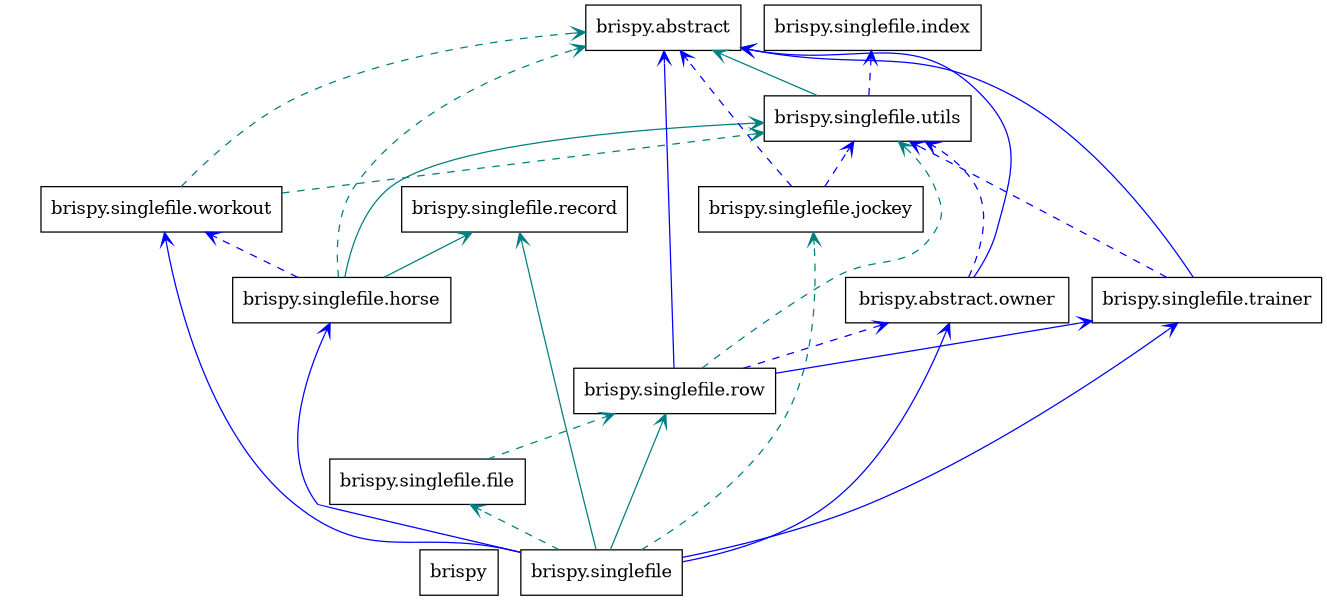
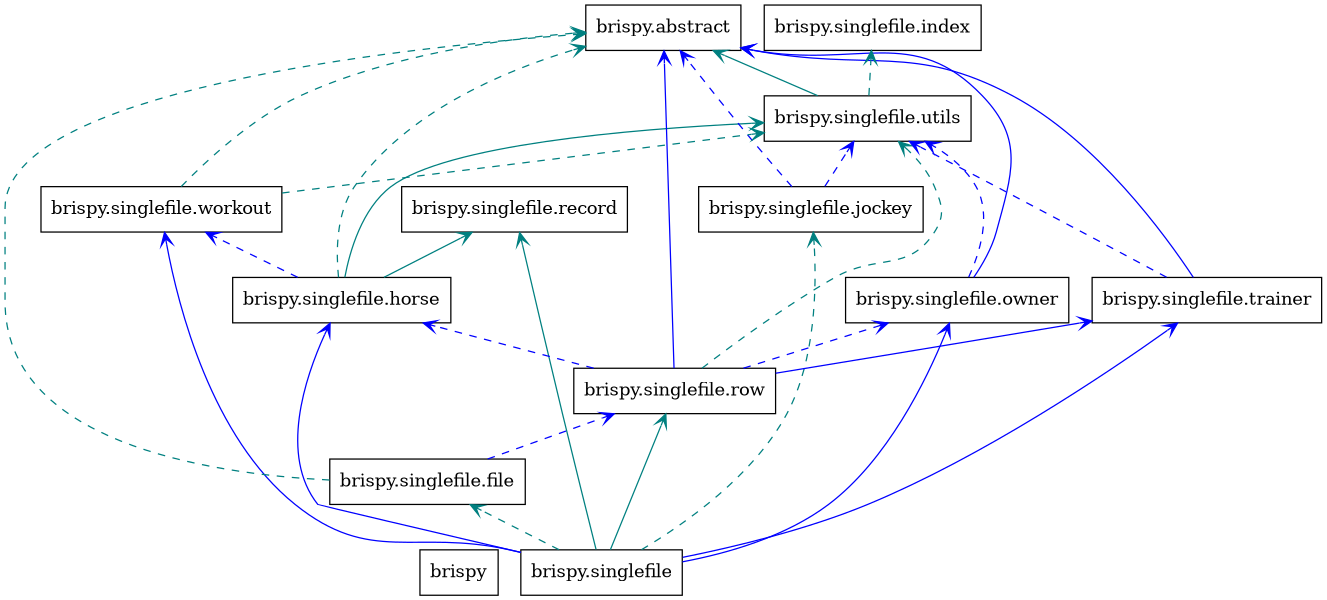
  digraph {
    rankdir=BT
    node [color=black shape=box style=solid]
    edge [arrowhead=open arrowtail=none color=blue style=dashed]
    n1 [label=brispy]
    n2 [label="brispy.abstract"]
    n3 [label="brispy.singlefile"]
    n4 [label="brispy.singlefile.file"]
    n5 [label="brispy.singlefile.horse"]
    n6 [label="brispy.singlefile.jockey"]
-   n7 [label="brispy.abstract.owner"]
+   n7 [label="brispy.singlefile.owner"]
    n8 [label="brispy.singlefile.record"]
    n9 [label="brispy.singlefile.row"]
    n10 [label="brispy.singlefile.trainer"]
    n11 [label="brispy.singlefile.workout"]
    n12 [label="brispy.singlefile.utils"]
    n13 [label="brispy.singlefile.index"]
    n3 -> n4 [color=teal]
    n3 -> n5 [style=solid]
    n3 -> n6 [color=teal]
    n3 -> n7 [style=solid]
    n3 -> n8 [color=teal style=solid]
    n3 -> n9 [color=teal style=solid]
    n3 -> n10 [style=solid]
    n3 -> n11 [style=solid]
-   n4 -> n9 [color=teal]
+   n4 -> n2 [color=teal]
+   n4 -> n9
    n5 -> n2 [color=teal]
    n5 -> n8 [color=teal style=solid]
    n5 -> n11
    n5 -> n12 [color=teal style=solid]
    n6 -> n2
    n6 -> n12
    n7 -> n2 [style=solid]
    n7 -> n12
    n9 -> n2 [style=solid]
+   n9 -> n5
    n9 -> n7
    n9 -> n10 [style=solid]
    n9 -> n12 [color=teal]
    n10 -> n2 [style=solid]
    n10 -> n12
    n11 -> n2 [color=teal]
    n11 -> n12 [color=teal]
    n12 -> n2 [color=teal style=solid]
-   n12 -> n13
+   n12 -> n13 [color=teal]
  }
